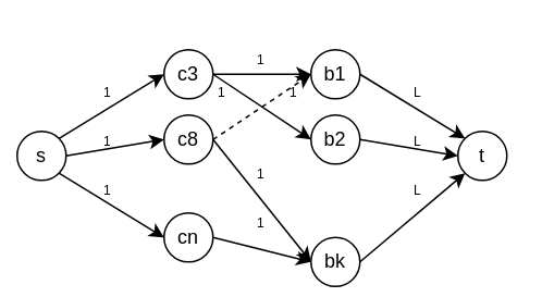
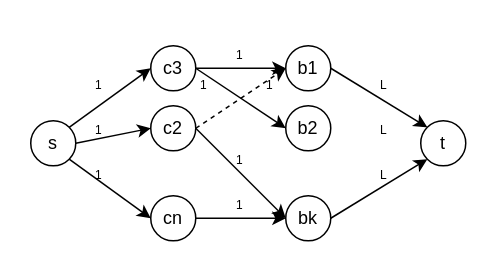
  <mxCell id="0" />
  <mxCell id="1" parent="0" />
  <mxCell id="2" style="rounded=0;orthogonalLoop=1;jettySize=auto;html=1;exitX=1;exitY=0.5;exitDx=0;exitDy=0;entryX=0;entryY=0.5;entryDx=0;entryDy=0;" edge="1" parent="1" source="4" target="11"><mxGeometry relative="1" as="geometry" /></mxCell>
  <mxCell id="3" style="rounded=0;orthogonalLoop=1;jettySize=auto;html=1;exitX=1;exitY=0.5;exitDx=0;exitDy=0;entryX=0;entryY=0.5;entryDx=0;entryDy=0;" edge="1" parent="1" source="4" target="13"><mxGeometry relative="1" as="geometry" /></mxCell>
  <mxCell id="4" value="c3" style="ellipse;whiteSpace=wrap;html=1;aspect=fixed;" vertex="1" parent="1"><mxGeometry x="100" y="30" width="30" height="30" as="geometry" /></mxCell>
  <mxCell id="5" style="rounded=0;orthogonalLoop=1;jettySize=auto;html=1;exitX=1;exitY=0.5;exitDx=0;exitDy=0;entryX=0;entryY=0.5;entryDx=0;entryDy=0;" edge="1" parent="1" source="7" target="15"><mxGeometry relative="1" as="geometry" /></mxCell>
  <mxCell id="6" style="rounded=0;orthogonalLoop=1;jettySize=auto;html=1;exitX=1;exitY=0.5;exitDx=0;exitDy=0;entryX=0;entryY=0.5;entryDx=0;entryDy=0;dashed=1;" edge="1" parent="1" source="7" target="11"><mxGeometry relative="1" as="geometry" /></mxCell>
- <mxCell id="7" value="c8" style="ellipse;whiteSpace=wrap;html=1;aspect=fixed;" vertex="1" parent="1"><mxGeometry x="100" y="70" width="30" height="30" as="geometry" /></mxCell>
+ <mxCell id="7" value="c2" style="ellipse;whiteSpace=wrap;html=1;aspect=fixed;" vertex="1" parent="1"><mxGeometry x="100" y="70" width="30" height="30" as="geometry" /></mxCell>
  <mxCell id="8" style="rounded=0;orthogonalLoop=1;jettySize=auto;html=1;exitX=1;exitY=0.5;exitDx=0;exitDy=0;entryX=0;entryY=0.5;entryDx=0;entryDy=0;" edge="1" parent="1" source="9" target="15"><mxGeometry relative="1" as="geometry" /></mxCell>
  <mxCell id="9" value="cn" style="ellipse;whiteSpace=wrap;html=1;aspect=fixed;" vertex="1" parent="1"><mxGeometry x="100" y="130" width="30" height="30" as="geometry" /></mxCell>
  <mxCell id="10" style="rounded=0;orthogonalLoop=1;jettySize=auto;html=1;exitX=1;exitY=0.5;exitDx=0;exitDy=0;entryX=0;entryY=0;entryDx=0;entryDy=0;" edge="1" parent="1" source="11" target="25"><mxGeometry relative="1" as="geometry" /></mxCell>
  <mxCell id="11" value="b1" style="ellipse;whiteSpace=wrap;html=1;aspect=fixed;" vertex="1" parent="1"><mxGeometry x="190" y="30" width="30" height="30" as="geometry" /></mxCell>
- <mxCell id="12" style="rounded=0;orthogonalLoop=1;jettySize=auto;html=1;exitX=1;exitY=0.5;exitDx=0;exitDy=0;entryX=0;entryY=0.5;entryDx=0;entryDy=0;" edge="1" parent="1" source="13" target="25"><mxGeometry relative="1" as="geometry" /></mxCell>
  <mxCell id="13" value="b2" style="ellipse;whiteSpace=wrap;html=1;aspect=fixed;" vertex="1" parent="1"><mxGeometry x="190" y="70" width="30" height="30" as="geometry" /></mxCell>
  <mxCell id="14" style="rounded=0;orthogonalLoop=1;jettySize=auto;html=1;exitX=1;exitY=0.5;exitDx=0;exitDy=0;entryX=0;entryY=1;entryDx=0;entryDy=0;" edge="1" parent="1" source="15" target="25"><mxGeometry relative="1" as="geometry" /></mxCell>
- <mxCell id="15" value="bk" style="ellipse;whiteSpace=wrap;html=1;aspect=fixed;" vertex="1" parent="1"><mxGeometry x="190" y="145" width="30" height="30" as="geometry" /></mxCell>
+ <mxCell id="15" value="bk" style="ellipse;whiteSpace=wrap;html=1;aspect=fixed;" vertex="1" parent="1"><mxGeometry x="190" y="130" width="30" height="30" as="geometry" /></mxCell>
  <mxCell id="16" value="&lt;font style=&quot;font-size: 8px;&quot;&gt;1&lt;/font&gt;" style="text;html=1;align=center;verticalAlign=middle;resizable=0;points=[];autosize=1;strokeColor=none;fillColor=none;" vertex="1" parent="1"><mxGeometry x="143.5" y="20" width="30" height="30" as="geometry" /></mxCell>
  <mxCell id="17" value="&lt;font style=&quot;font-size: 8px;&quot;&gt;1&lt;/font&gt;" style="text;html=1;align=center;verticalAlign=middle;resizable=0;points=[];autosize=1;strokeColor=none;fillColor=none;" vertex="1" parent="1"><mxGeometry x="120" y="40" width="30" height="30" as="geometry" /></mxCell>
  <mxCell id="18" value="&lt;font style=&quot;font-size: 8px;&quot;&gt;1&lt;/font&gt;" style="text;html=1;align=center;verticalAlign=middle;resizable=0;points=[];autosize=1;strokeColor=none;fillColor=none;" vertex="1" parent="1"><mxGeometry x="163.5" y="40" width="30" height="30" as="geometry" /></mxCell>
  <mxCell id="19" value="&lt;font style=&quot;font-size: 8px;&quot;&gt;1&lt;/font&gt;" style="text;html=1;align=center;verticalAlign=middle;resizable=0;points=[];autosize=1;strokeColor=none;fillColor=none;" vertex="1" parent="1"><mxGeometry x="143.5" y="90" width="30" height="30" as="geometry" /></mxCell>
  <mxCell id="20" value="&lt;font style=&quot;font-size: 8px;&quot;&gt;1&lt;/font&gt;" style="text;html=1;align=center;verticalAlign=middle;resizable=0;points=[];autosize=1;strokeColor=none;fillColor=none;" vertex="1" parent="1"><mxGeometry x="144" y="120" width="30" height="30" as="geometry" /></mxCell>
  <mxCell id="21" style="rounded=0;orthogonalLoop=1;jettySize=auto;html=1;exitX=1;exitY=0;exitDx=0;exitDy=0;entryX=0;entryY=0.5;entryDx=0;entryDy=0;" edge="1" parent="1" source="24" target="4"><mxGeometry relative="1" as="geometry" /></mxCell>
  <mxCell id="22" style="rounded=0;orthogonalLoop=1;jettySize=auto;html=1;exitX=1;exitY=0.5;exitDx=0;exitDy=0;entryX=0;entryY=0.5;entryDx=0;entryDy=0;" edge="1" parent="1" source="24" target="7"><mxGeometry relative="1" as="geometry" /></mxCell>
  <mxCell id="23" style="rounded=0;orthogonalLoop=1;jettySize=auto;html=1;exitX=1;exitY=1;exitDx=0;exitDy=0;entryX=0;entryY=0.5;entryDx=0;entryDy=0;" edge="1" parent="1" source="24" target="9"><mxGeometry relative="1" as="geometry" /></mxCell>
- <mxCell id="24" value="s" style="ellipse;whiteSpace=wrap;html=1;aspect=fixed;" vertex="1" parent="1"><mxGeometry x="10" y="80" width="30" height="30" as="geometry" /></mxCell>
+ <mxCell id="24" value="s" style="ellipse;whiteSpace=wrap;html=1;aspect=fixed;" vertex="1" parent="1"><mxGeometry x="20" y="80" width="30" height="30" as="geometry" /></mxCell>
  <mxCell id="25" value="t" style="ellipse;whiteSpace=wrap;html=1;aspect=fixed;" vertex="1" parent="1"><mxGeometry x="280" y="80" width="30" height="30" as="geometry" /></mxCell>
  <mxCell id="26" value="&lt;font style=&quot;font-size: 8px;&quot;&gt;L&lt;/font&gt;" style="text;html=1;align=center;verticalAlign=middle;resizable=0;points=[];autosize=1;strokeColor=none;fillColor=none;" vertex="1" parent="1"><mxGeometry x="240" y="40" width="30" height="30" as="geometry" /></mxCell>
  <mxCell id="27" value="&lt;font style=&quot;font-size: 8px;&quot;&gt;L&lt;/font&gt;" style="text;html=1;align=center;verticalAlign=middle;resizable=0;points=[];autosize=1;strokeColor=none;fillColor=none;" vertex="1" parent="1"><mxGeometry x="240" y="70" width="30" height="30" as="geometry" /></mxCell>
  <mxCell id="28" value="&lt;font style=&quot;font-size: 8px;&quot;&gt;L&lt;/font&gt;" style="text;html=1;align=center;verticalAlign=middle;resizable=0;points=[];autosize=1;strokeColor=none;fillColor=none;" vertex="1" parent="1"><mxGeometry x="240" y="100" width="30" height="30" as="geometry" /></mxCell>
  <mxCell id="29" value="&lt;font style=&quot;font-size: 8px;&quot;&gt;1&lt;/font&gt;" style="text;html=1;align=center;verticalAlign=middle;resizable=0;points=[];autosize=1;strokeColor=none;fillColor=none;" vertex="1" parent="1"><mxGeometry x="50" y="40" width="30" height="30" as="geometry" /></mxCell>
  <mxCell id="30" value="&lt;font style=&quot;font-size: 8px;&quot;&gt;1&lt;/font&gt;" style="text;html=1;align=center;verticalAlign=middle;resizable=0;points=[];autosize=1;strokeColor=none;fillColor=none;" vertex="1" parent="1"><mxGeometry x="50" y="70" width="30" height="30" as="geometry" /></mxCell>
  <mxCell id="31" value="&lt;font style=&quot;font-size: 8px;&quot;&gt;1&lt;/font&gt;" style="text;html=1;align=center;verticalAlign=middle;resizable=0;points=[];autosize=1;strokeColor=none;fillColor=none;" vertex="1" parent="1"><mxGeometry x="50" y="100" width="30" height="30" as="geometry" /></mxCell>
